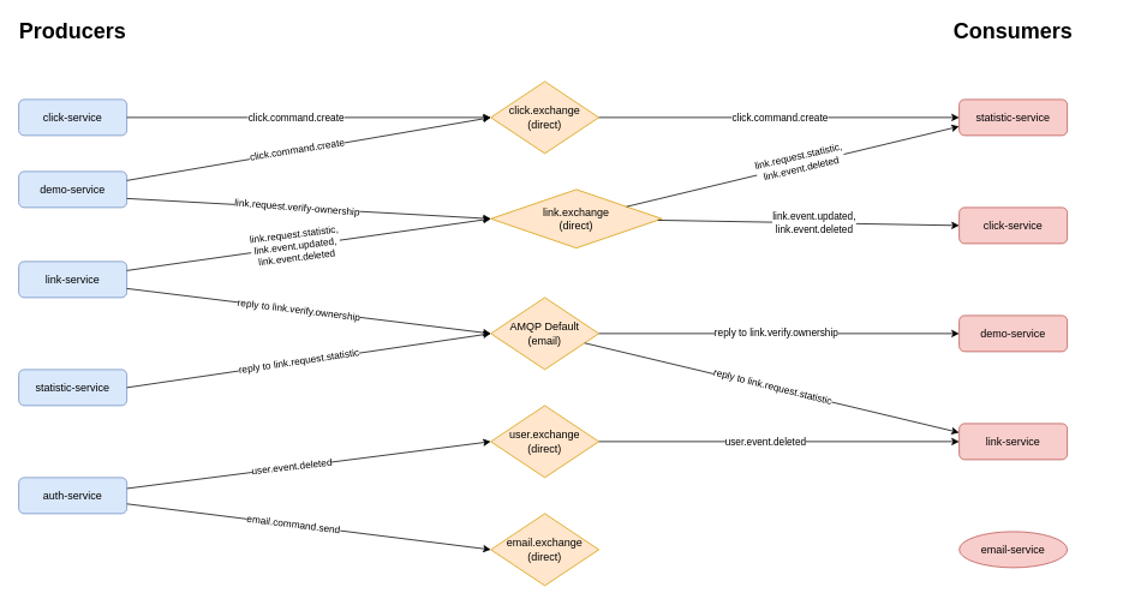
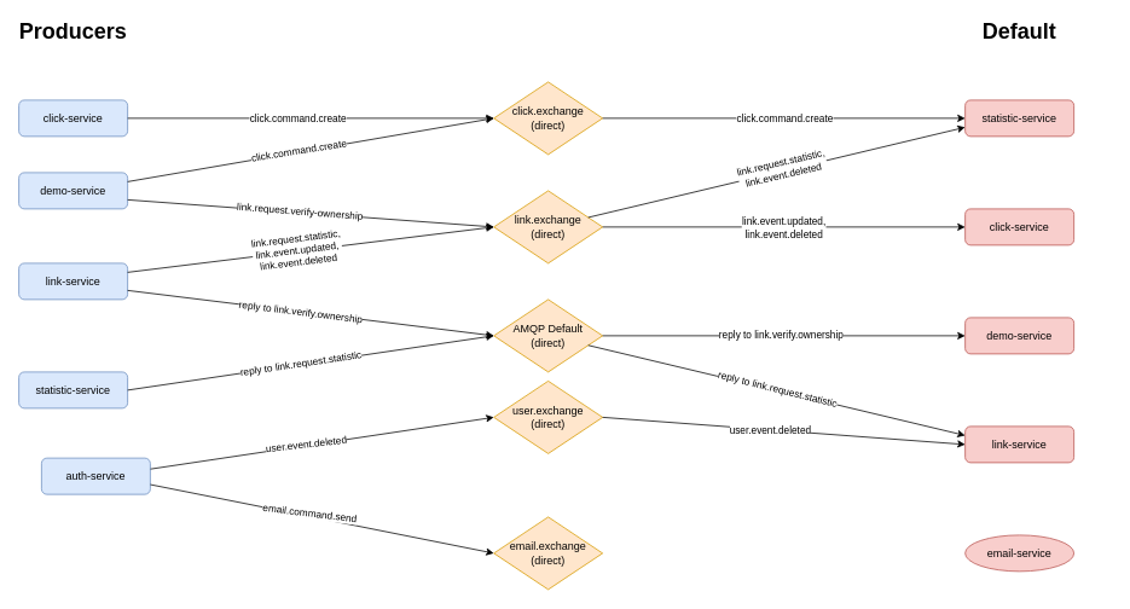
  <mxCell id="0" />
  <mxCell id="1" parent="0" />
- <mxCell id="2" value="user.exchange&lt;br&gt;(direct)" style="rhombus;whiteSpace=wrap;html=1;fillColor=#ffe6cc;strokeColor=#d79b00;" parent="1" vertex="1"><mxGeometry y="450" width="120" height="80" as="geometry" x="544" /></mxCell>
- <mxCell id="3" value="&lt;font style=&quot;font-size: 12px;&quot;&gt;link.exchange&lt;br&gt;(direct)&lt;/font&gt;" style="rhombus;whiteSpace=wrap;html=1;fillColor=#ffe6cc;strokeColor=#d79b00;" parent="1" vertex="1"><mxGeometry x="544" y="210" width="190" height="65" as="geometry" /></mxCell>
+ <mxCell id="2" value="user.exchange&lt;br&gt;(direct)" style="rhombus;whiteSpace=wrap;html=1;fillColor=#ffe6cc;strokeColor=#d79b00;" parent="1" vertex="1"><mxGeometry x="544" y="420" width="120" height="80" as="geometry" /></mxCell>
+ <mxCell id="3" value="&lt;font style=&quot;font-size: 12px;&quot;&gt;link.exchange&lt;br&gt;(direct)&lt;/font&gt;" style="rhombus;whiteSpace=wrap;html=1;fillColor=#ffe6cc;strokeColor=#d79b00;" parent="1" vertex="1"><mxGeometry y="210" width="120" height="80" as="geometry" x="544" /></mxCell>
  <mxCell id="4" value="click.exchange&lt;br&gt;(direct)" style="rhombus;whiteSpace=wrap;html=1;fillColor=#ffe6cc;strokeColor=#d79b00;" parent="1" vertex="1"><mxGeometry y="90" width="120" height="80" as="geometry" x="544" /></mxCell>
  <mxCell id="5" value="email.exchange&lt;br&gt;(direct)" style="rhombus;whiteSpace=wrap;html=1;fillColor=#ffe6cc;strokeColor=#d79b00;" parent="1" vertex="1"><mxGeometry y="570" width="120" height="80" as="geometry" x="544" /></mxCell>
  <mxCell id="6" value="" style="endArrow=classic;html=1;rounded=0;exitX=1;exitY=0.5;exitDx=0;exitDy=0;entryX=0;entryY=0.5;entryDx=0;entryDy=0;" parent="1" source="2" target="29" edge="1"><mxGeometry width="50" height="50" relative="1" as="geometry"><mxPoint x="654" y="420.2" as="sourcePoint" /><mxPoint x="984" y="490" as="targetPoint" /></mxGeometry></mxCell>
  <mxCell id="7" value="user.event.deleted" style="edgeLabel;html=1;align=center;verticalAlign=middle;resizable=0;points=[];rotation=0;" parent="6" vertex="1" connectable="0"><mxGeometry x="-0.044" y="1" relative="1" as="geometry"><mxPoint x="-7" y="1" as="offset" /></mxGeometry></mxCell>
  <mxCell id="8" value="" style="endArrow=classic;html=1;rounded=0;entryX=0;entryY=0.5;entryDx=0;entryDy=0;" parent="1" source="3" target="31" edge="1"><mxGeometry width="50" height="50" relative="1" as="geometry"><mxPoint x="694" y="310" as="sourcePoint" /><mxPoint x="984" y="290" as="targetPoint" /></mxGeometry></mxCell>
  <mxCell id="9" value="link.event.updated,&lt;br&gt;link.event.deleted" style="edgeLabel;html=1;align=center;verticalAlign=middle;resizable=0;points=[];rotation=0;" parent="8" vertex="1" connectable="0"><mxGeometry x="-0.198" y="-1" relative="1" as="geometry"><mxPoint x="39" y="-1" as="offset" /></mxGeometry></mxCell>
  <mxCell id="10" value="" style="endArrow=classic;html=1;rounded=0;entryX=0;entryY=0.75;entryDx=0;entryDy=0;" parent="1" target="32" edge="1" source="3"><mxGeometry width="50" height="50" relative="1" as="geometry"><mxPoint x="704" y="300" as="sourcePoint" /><mxPoint x="984" y="210" as="targetPoint" /></mxGeometry></mxCell>
  <mxCell id="11" value="link.request.statistic,&lt;br&gt;link.event.deleted" style="edgeLabel;html=1;align=center;verticalAlign=middle;resizable=0;points=[];rotation=347;" parent="10" vertex="1" connectable="0"><mxGeometry x="-0.069" y="1" relative="1" as="geometry"><mxPoint x="20" y="-7" as="offset" /></mxGeometry></mxCell>
  <mxCell id="12" value="" style="endArrow=classic;html=1;rounded=0;exitX=1;exitY=0.5;exitDx=0;exitDy=0;entryX=0;entryY=0.5;entryDx=0;entryDy=0;" parent="1" target="32" edge="1" source="4"><mxGeometry width="50" height="50" relative="1" as="geometry"><mxPoint x="664" y="289.94" as="sourcePoint" /><mxPoint x="984" y="130" as="targetPoint" /></mxGeometry></mxCell>
  <mxCell id="13" value="click.command.create" style="edgeLabel;html=1;align=center;verticalAlign=middle;resizable=0;points=[];rotation=0;" parent="12" vertex="1" connectable="0"><mxGeometry x="-0.212" y="-1" relative="1" as="geometry"><mxPoint x="42" y="-2" as="offset" /></mxGeometry></mxCell>
  <mxCell id="14" value="link-service" style="rounded=1;whiteSpace=wrap;html=1;fillColor=#dae8fc;strokeColor=#6c8ebf;" parent="1" vertex="1"><mxGeometry x="20" y="290" width="120" height="40" as="geometry" /></mxCell>
- <mxCell id="15" value="auth-service" style="rounded=1;whiteSpace=wrap;html=1;fillColor=#dae8fc;strokeColor=#6c8ebf;" parent="1" vertex="1"><mxGeometry x="20" y="530" width="120" height="40" as="geometry" /></mxCell>
+ <mxCell id="15" value="auth-service" style="rounded=1;whiteSpace=wrap;html=1;fillColor=#dae8fc;strokeColor=#6c8ebf;" parent="1" vertex="1"><mxGeometry x="45" y="505" width="120" height="40" as="geometry" /></mxCell>
  <mxCell id="16" value="statistic-service" style="rounded=1;whiteSpace=wrap;html=1;fillColor=#dae8fc;strokeColor=#6c8ebf;" parent="1" vertex="1"><mxGeometry x="20" y="410" width="120" height="40" as="geometry" /></mxCell>
  <mxCell id="17" value="click-service" style="rounded=1;whiteSpace=wrap;html=1;fillColor=#dae8fc;strokeColor=#6c8ebf;" parent="1" vertex="1"><mxGeometry x="20" y="110" width="120" height="40" as="geometry" /></mxCell>
  <mxCell id="18" value="" style="endArrow=classic;html=1;rounded=0;entryX=0;entryY=0.5;entryDx=0;entryDy=0;exitX=1.001;exitY=0.731;exitDx=0;exitDy=0;exitPerimeter=0;" parent="1" source="15" target="5" edge="1"><mxGeometry width="50" height="50" relative="1" as="geometry"><mxPoint x="234" y="460" as="sourcePoint" /><mxPoint x="464" y="250" as="targetPoint" /></mxGeometry></mxCell>
  <mxCell id="19" value="email.command.send" style="edgeLabel;html=1;align=center;verticalAlign=middle;resizable=0;points=[];rotation=7;" parent="18" vertex="1" connectable="0"><mxGeometry x="-0.283" y="2" relative="1" as="geometry"><mxPoint x="39" y="6" as="offset" /></mxGeometry></mxCell>
  <mxCell id="20" value="" style="endArrow=classic;html=1;rounded=0;exitX=1;exitY=0.5;exitDx=0;exitDy=0;entryX=0;entryY=0.5;entryDx=0;entryDy=0;" parent="1" source="17" target="4" edge="1"><mxGeometry width="50" height="50" relative="1" as="geometry"><mxPoint x="424" y="430" as="sourcePoint" /><mxPoint x="474" y="380" as="targetPoint" /></mxGeometry></mxCell>
  <mxCell id="21" value="click.command.create" style="edgeLabel;html=1;align=center;verticalAlign=middle;resizable=0;points=[];rotation=0;" parent="20" vertex="1" connectable="0"><mxGeometry x="-0.1" y="1" relative="1" as="geometry"><mxPoint x="5" as="offset" /></mxGeometry></mxCell>
  <mxCell id="22" value="" style="endArrow=classic;html=1;rounded=0;exitX=1;exitY=0.25;exitDx=0;exitDy=0;entryX=0;entryY=0.5;entryDx=0;entryDy=0;" parent="1" source="14" target="3" edge="1"><mxGeometry width="50" height="50" relative="1" as="geometry"><mxPoint x="584" y="320" as="sourcePoint" /><mxPoint x="634" y="270" as="targetPoint" /></mxGeometry></mxCell>
  <mxCell id="23" value="link.request.statistic,&lt;br&gt;link.event.updated,&lt;br&gt;link.event.deleted" style="edgeLabel;html=1;align=center;verticalAlign=middle;resizable=0;points=[];rotation=353;" parent="22" vertex="1" connectable="0"><mxGeometry x="-0.177" y="1" relative="1" as="geometry"><mxPoint x="20" y="-3" as="offset" /></mxGeometry></mxCell>
  <mxCell id="24" value="" style="endArrow=classic;html=1;rounded=0;entryX=0;entryY=0.5;entryDx=0;entryDy=0;exitX=1.002;exitY=0.302;exitDx=0;exitDy=0;exitPerimeter=0;" parent="1" source="15" target="2" edge="1"><mxGeometry width="50" height="50" relative="1" as="geometry"><mxPoint x="234" y="490" as="sourcePoint" /><mxPoint x="534" y="380" as="targetPoint" /></mxGeometry></mxCell>
  <mxCell id="25" value="user.event.deleted" style="edgeLabel;html=1;align=center;verticalAlign=middle;resizable=0;points=[];rotation=353.5;" parent="24" vertex="1" connectable="0"><mxGeometry x="-0.041" y="1" relative="1" as="geometry"><mxPoint x="-11" y="1" as="offset" /></mxGeometry></mxCell>
  <mxCell id="26" value="" style="endArrow=classic;html=1;rounded=0;exitX=1;exitY=0.5;exitDx=0;exitDy=0;entryX=0;entryY=0.5;entryDx=0;entryDy=0;" parent="1" source="16" target="28" edge="1"><mxGeometry width="50" height="50" relative="1" as="geometry"><mxPoint x="314" y="580" as="sourcePoint" /><mxPoint x="-96" y="760" as="targetPoint" /></mxGeometry></mxCell>
  <mxCell id="27" value="reply to link.request.statistic" style="edgeLabel;html=1;align=center;verticalAlign=middle;resizable=0;points=[];rotation=351.5;" parent="26" vertex="1" connectable="0"><mxGeometry x="-0.232" y="2" relative="1" as="geometry"><mxPoint x="35" y="-4" as="offset" /></mxGeometry></mxCell>
- <mxCell id="28" value="AMQP Default&lt;br&gt;(email)" style="rhombus;whiteSpace=wrap;html=1;fillColor=#ffe6cc;strokeColor=#d79b00;" parent="1" vertex="1"><mxGeometry y="330" width="120" height="80" as="geometry" x="544" /></mxCell>
+ <mxCell id="28" value="AMQP Default&lt;br&gt;(direct)" style="rhombus;whiteSpace=wrap;html=1;fillColor=#ffe6cc;strokeColor=#d79b00;" parent="1" vertex="1"><mxGeometry y="330" width="120" height="80" as="geometry" x="544" /></mxCell>
  <mxCell id="29" value="link-service" style="rounded=1;whiteSpace=wrap;html=1;fillColor=#f8cecc;strokeColor=#b85450;" parent="1" vertex="1"><mxGeometry x="1064" y="470" width="120" height="40" as="geometry" /></mxCell>
  <mxCell id="30" value="email-service" style="ellipse;whiteSpace=wrap;html=1;fillColor=#f8cecc;strokeColor=#b85450;" parent="1" vertex="1"><mxGeometry x="1064" y="590" width="120" height="40" as="geometry" /></mxCell>
  <mxCell id="31" value="click-service" style="rounded=1;whiteSpace=wrap;html=1;fillColor=#f8cecc;strokeColor=#b85450;" parent="1" vertex="1"><mxGeometry x="1064" y="230" width="120" height="40" as="geometry" /></mxCell>
  <mxCell id="32" value="statistic-service" style="rounded=1;whiteSpace=wrap;html=1;fillColor=#f8cecc;strokeColor=#b85450;" parent="1" vertex="1"><mxGeometry x="1064" y="110" width="120" height="40" as="geometry" /></mxCell>
  <mxCell id="33" value="" style="endArrow=classic;html=1;rounded=0;entryX=0;entryY=0.25;entryDx=0;entryDy=0;" parent="1" source="28" target="29" edge="1"><mxGeometry width="50" height="50" relative="1" as="geometry"><mxPoint x="684" y="410" as="sourcePoint" /><mxPoint x="1464" y="610" as="targetPoint" /></mxGeometry></mxCell>
  <mxCell id="34" value="reply to link.request.statistic" style="edgeLabel;html=1;align=center;verticalAlign=middle;resizable=0;points=[];rotation=14;" vertex="1" connectable="0" parent="33"><mxGeometry x="-0.252" y="3" relative="1" as="geometry"><mxPoint x="52" y="14" as="offset" /></mxGeometry></mxCell>
  <mxCell id="35" value="Producers" style="text;html=1;strokeColor=none;fillColor=none;align=center;verticalAlign=middle;whiteSpace=wrap;rounded=0;fontSize=24;fontStyle=1" parent="1" vertex="1"><mxGeometry x="20" y="20" width="120" height="30" as="geometry" /></mxCell>
- <mxCell id="36" value="Consumers" style="text;html=1;strokeColor=none;fillColor=none;align=center;verticalAlign=middle;whiteSpace=wrap;rounded=0;fontSize=24;fontStyle=1" parent="1" vertex="1"><mxGeometry x="1024" y="20" width="200" height="30" as="geometry" /></mxCell>
+ <mxCell id="36" value="Default" style="text;html=1;strokeColor=none;fillColor=none;align=center;verticalAlign=middle;whiteSpace=wrap;rounded=0;fontSize=24;fontStyle=1" parent="1" vertex="1"><mxGeometry x="1024" y="20" width="200" height="30" as="geometry" /></mxCell>
  <mxCell id="37" value="demo-service" style="rounded=1;whiteSpace=wrap;html=1;fillColor=#dae8fc;strokeColor=#6c8ebf;" vertex="1" parent="1"><mxGeometry x="20" y="190" width="120" height="40" as="geometry" /></mxCell>
  <mxCell id="38" value="" style="endArrow=classic;html=1;rounded=0;exitX=1;exitY=0.25;exitDx=0;exitDy=0;" edge="1" parent="1" source="37"><mxGeometry width="50" height="50" relative="1" as="geometry"><mxPoint x="644" y="470" as="sourcePoint" /><mxPoint y="130" as="targetPoint" x="544" /></mxGeometry></mxCell>
  <mxCell id="39" value="click.command.create" style="edgeLabel;html=1;align=center;verticalAlign=middle;resizable=0;points=[];rotation=351;" vertex="1" connectable="0" parent="38"><mxGeometry x="-0.029" y="3" relative="1" as="geometry"><mxPoint x="-7" y="3" as="offset" /></mxGeometry></mxCell>
  <mxCell id="40" value="" style="endArrow=classic;html=1;rounded=0;exitX=1;exitY=0.75;exitDx=0;exitDy=0;entryX=0;entryY=0.5;entryDx=0;entryDy=0;" edge="1" parent="1" source="37" target="3"><mxGeometry width="50" height="50" relative="1" as="geometry"><mxPoint x="244" y="250" as="sourcePoint" /><mxPoint x="1274" y="350" as="targetPoint" /></mxGeometry></mxCell>
  <mxCell id="41" value="link.request.verify-ownership" style="edgeLabel;html=1;align=center;verticalAlign=middle;resizable=0;points=[];rotation=4.5;" vertex="1" connectable="0" parent="40"><mxGeometry x="-0.005" y="1" relative="1" as="geometry"><mxPoint x="-12" y="-1" as="offset" /></mxGeometry></mxCell>
  <mxCell id="42" value="demo-service" style="rounded=1;whiteSpace=wrap;html=1;fillColor=#f8cecc;strokeColor=#b85450;" vertex="1" parent="1"><mxGeometry x="1064" y="350" width="120" height="40" as="geometry" /></mxCell>
  <mxCell id="43" value="" style="endArrow=classic;html=1;rounded=0;entryX=0;entryY=0.5;entryDx=0;entryDy=0;exitX=1;exitY=0.5;exitDx=0;exitDy=0;" edge="1" parent="1" source="28" target="42"><mxGeometry width="50" height="50" relative="1" as="geometry"><mxPoint x="1144" y="370" as="sourcePoint" /><mxPoint x="1014" y="730" as="targetPoint" /></mxGeometry></mxCell>
  <mxCell id="44" value="reply to link.verify.ownership" style="edgeLabel;html=1;align=center;verticalAlign=middle;resizable=0;points=[];" vertex="1" connectable="0" parent="43"><mxGeometry x="-0.286" y="-1" relative="1" as="geometry"><mxPoint x="53" y="-3" as="offset" /></mxGeometry></mxCell>
  <mxCell id="45" value="" style="endArrow=classic;html=1;rounded=0;entryX=0;entryY=0.5;entryDx=0;entryDy=0;exitX=1;exitY=0.75;exitDx=0;exitDy=0;" edge="1" parent="1" source="14" target="28"><mxGeometry width="50" height="50" relative="1" as="geometry"><mxPoint x="264" y="330" as="sourcePoint" /><mxPoint x="-36" y="590" as="targetPoint" /><Array as="points" /></mxGeometry></mxCell>
  <mxCell id="46" value="reply to link.verify.ownership" style="edgeLabel;html=1;align=center;verticalAlign=middle;resizable=0;points=[];rotation=7;" vertex="1" connectable="0" parent="45"><mxGeometry x="0.449" y="2" relative="1" as="geometry"><mxPoint x="-102" y="-11" as="offset" /></mxGeometry></mxCell>
